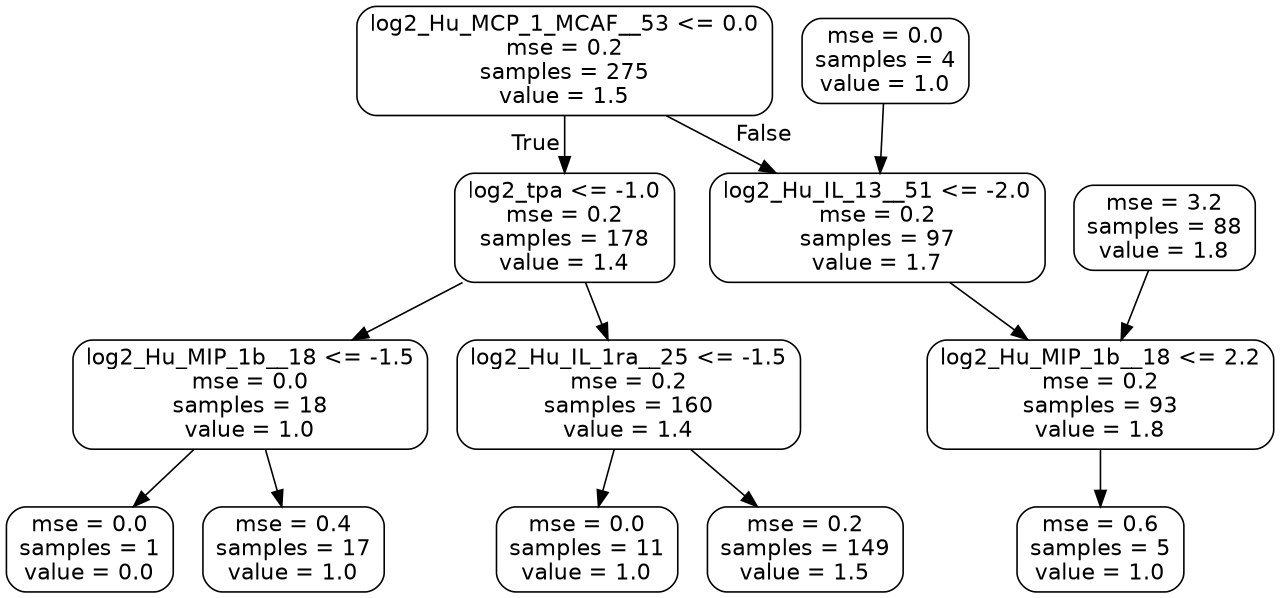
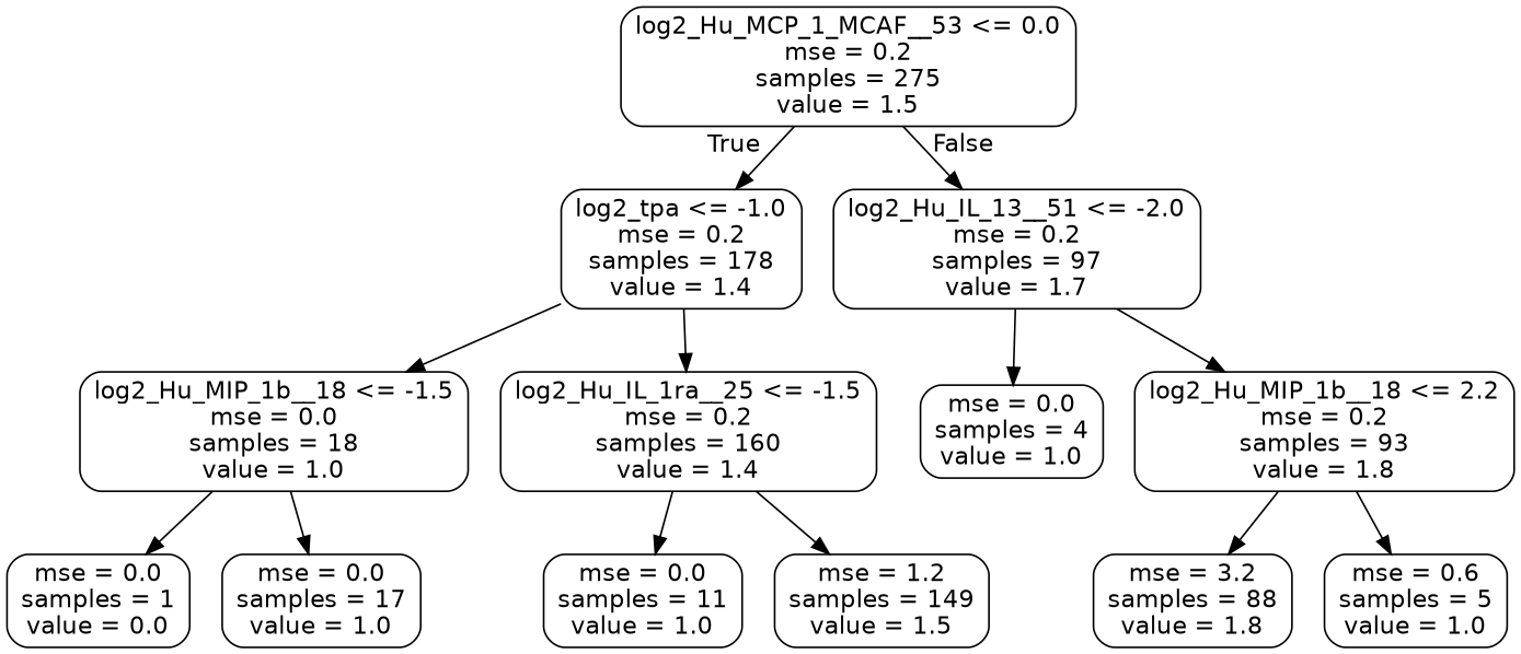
  digraph {
    node [color=black fontname=helvetica shape=box style=rounded]
    edge [fontname=helvetica]
    n1 [label="log2_Hu_MCP_1_MCAF__53 <= 0.0\nmse = 0.2\nsamples = 275\nvalue = 1.5"]
    n2 [label="log2_tpa <= -1.0\nmse = 0.2\nsamples = 178\nvalue = 1.4"]
    n3 [label="log2_Hu_IL_13__51 <= -2.0\nmse = 0.2\nsamples = 97\nvalue = 1.7"]
    n4 [label="log2_Hu_MIP_1b__18 <= -1.5\nmse = 0.0\nsamples = 18\nvalue = 1.0"]
    n5 [label="log2_Hu_IL_1ra__25 <= -1.5\nmse = 0.2\nsamples = 160\nvalue = 1.4"]
    n6 [label="mse = 0.0\nsamples = 4\nvalue = 1.0"]
    n7 [label="log2_Hu_MIP_1b__18 <= 2.2\nmse = 0.2\nsamples = 93\nvalue = 1.8"]
    n8 [label="mse = 0.0\nsamples = 1\nvalue = 0.0"]
-   n9 [label="mse = 0.4\nsamples = 17\nvalue = 1.0"]
+   n9 [label="mse = 0.0\nsamples = 17\nvalue = 1.0"]
    n10 [label="mse = 0.0\nsamples = 11\nvalue = 1.0"]
-   n11 [label="mse = 0.2\nsamples = 149\nvalue = 1.5"]
+   n11 [label="mse = 1.2\nsamples = 149\nvalue = 1.5"]
    n12 [label="mse = 3.2\nsamples = 88\nvalue = 1.8"]
    n13 [label="mse = 0.6\nsamples = 5\nvalue = 1.0"]
    n1 -> n2 [headlabel=True labelangle=45 labeldistance=2.5]
    n1 -> n3 [headlabel=False labelangle=-45 labeldistance=2.5]
    n2 -> n4
    n2 -> n5
-   n6 -> n3
+   n3 -> n6
    n3 -> n7
    n4 -> n8
    n4 -> n9
    n5 -> n10
    n5 -> n11
-   n12 -> n7
+   n7 -> n12
    n7 -> n13
  }
